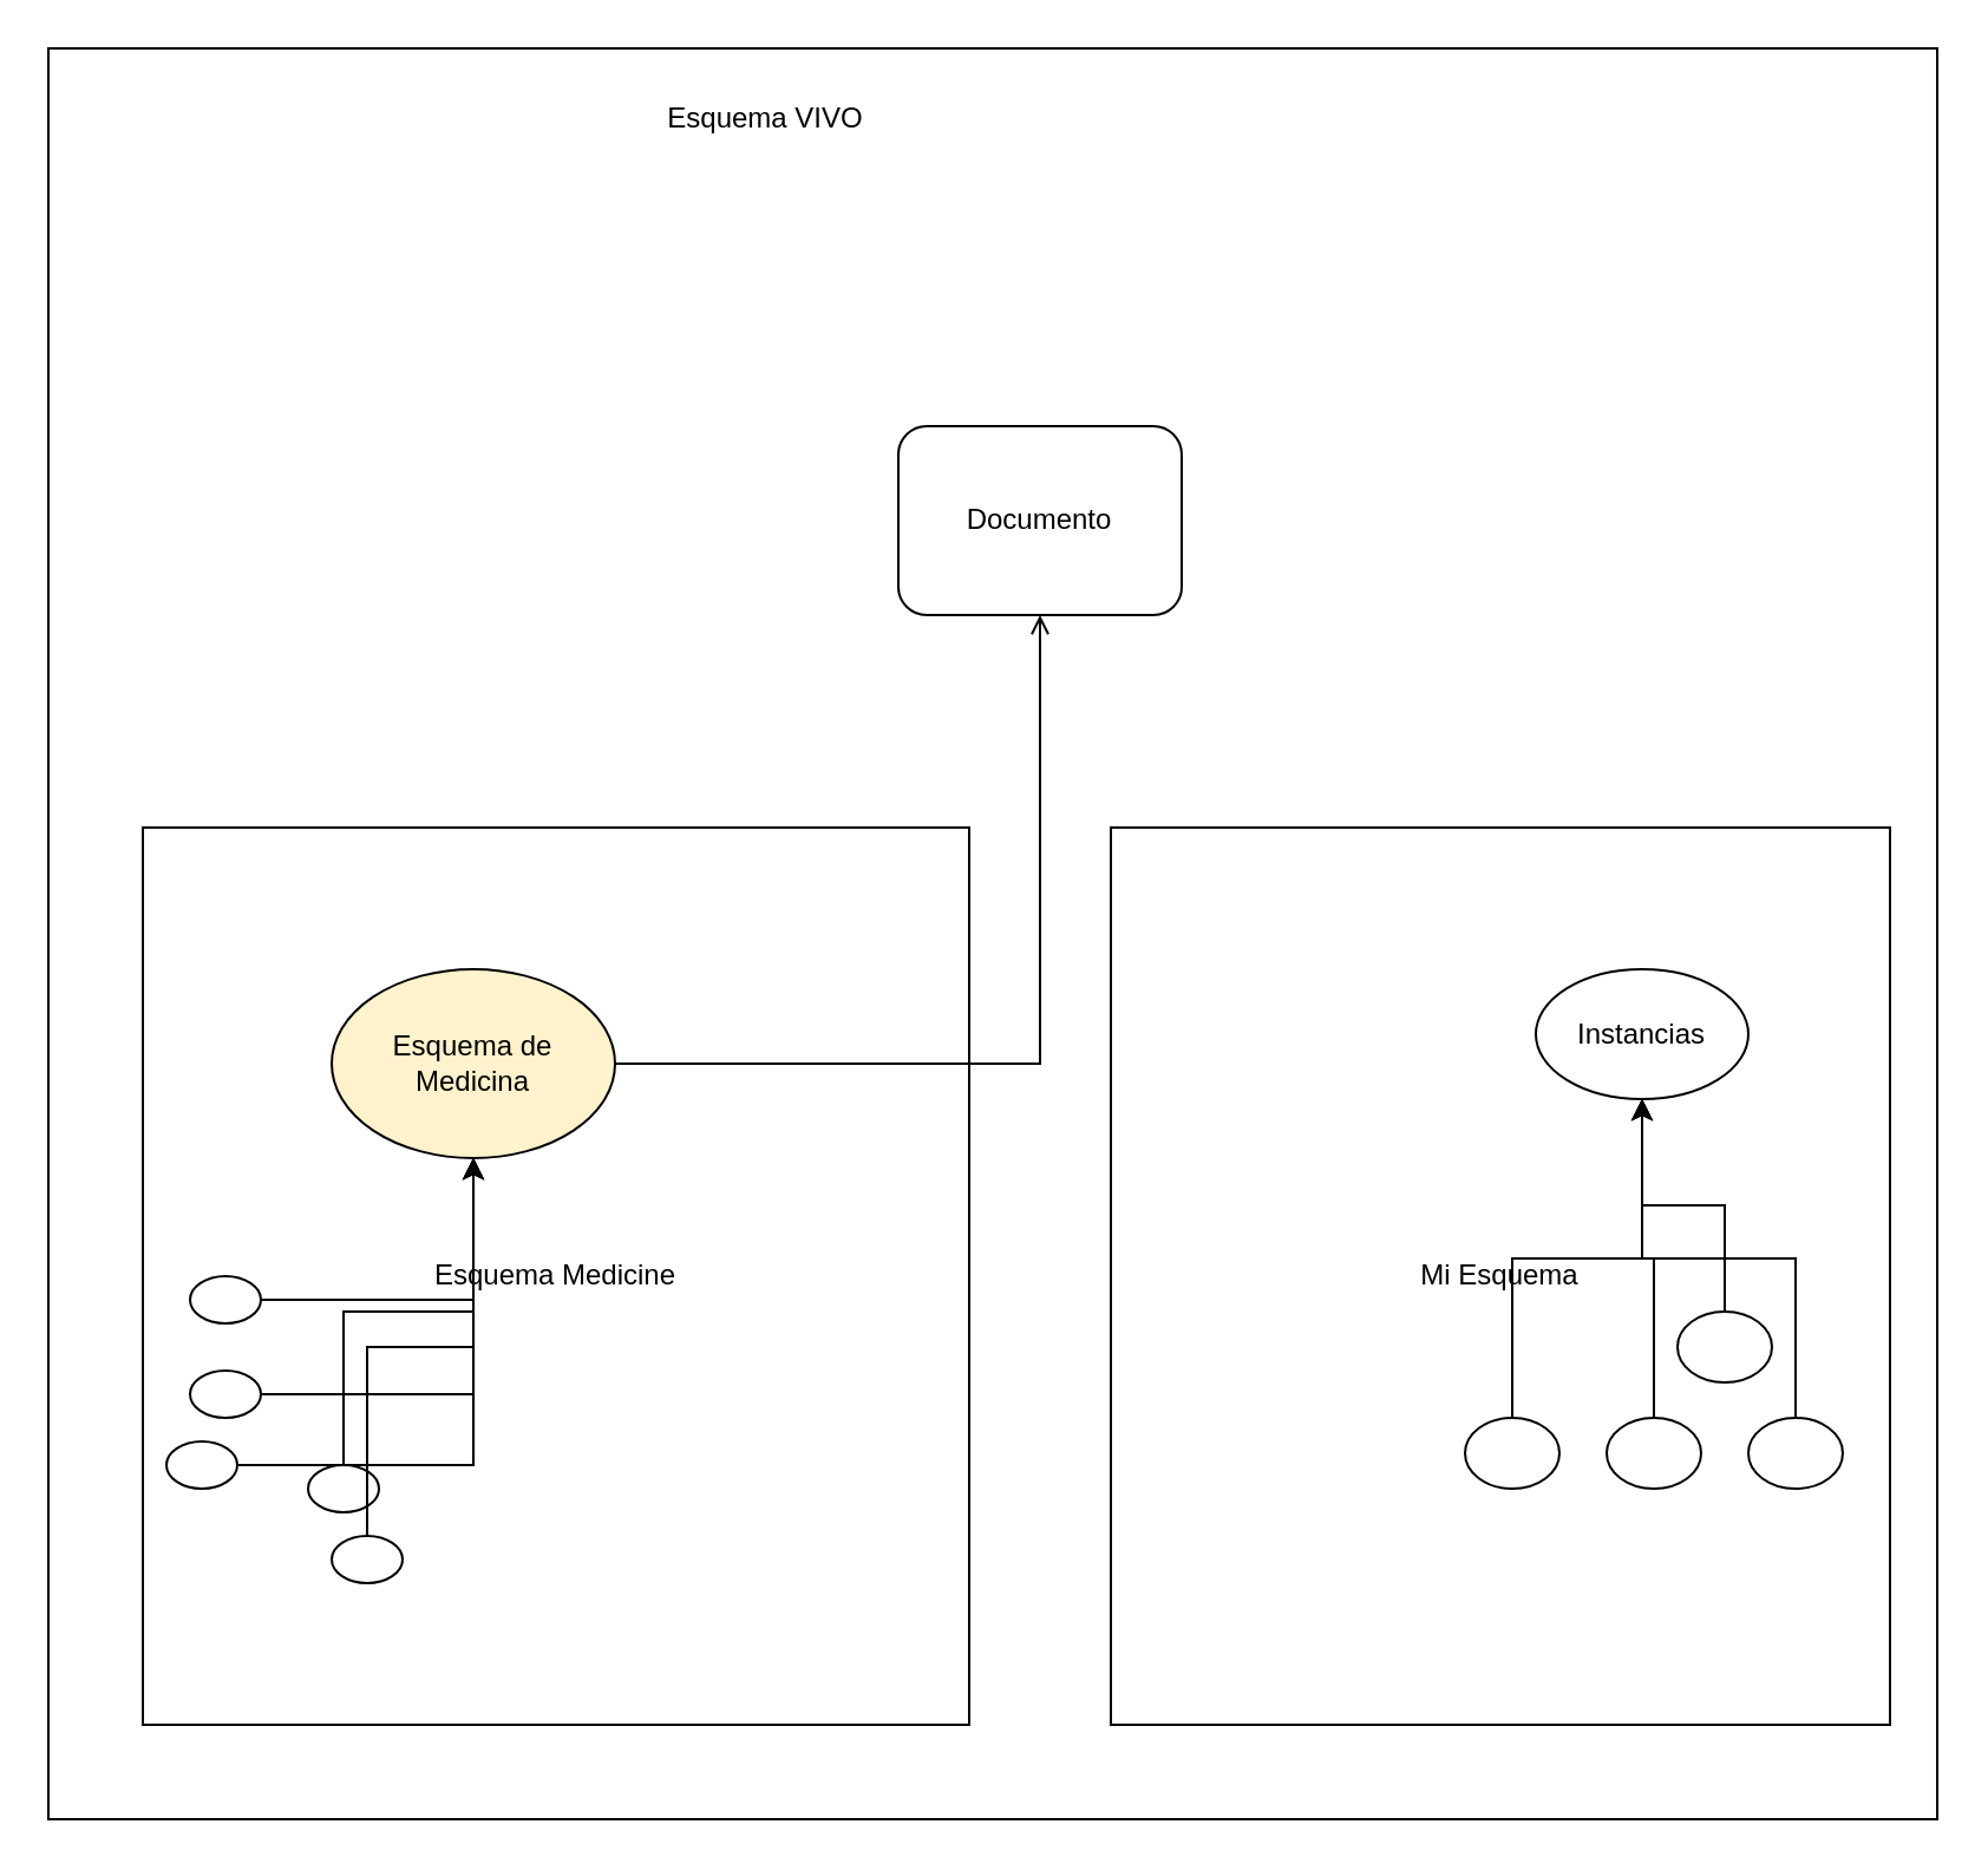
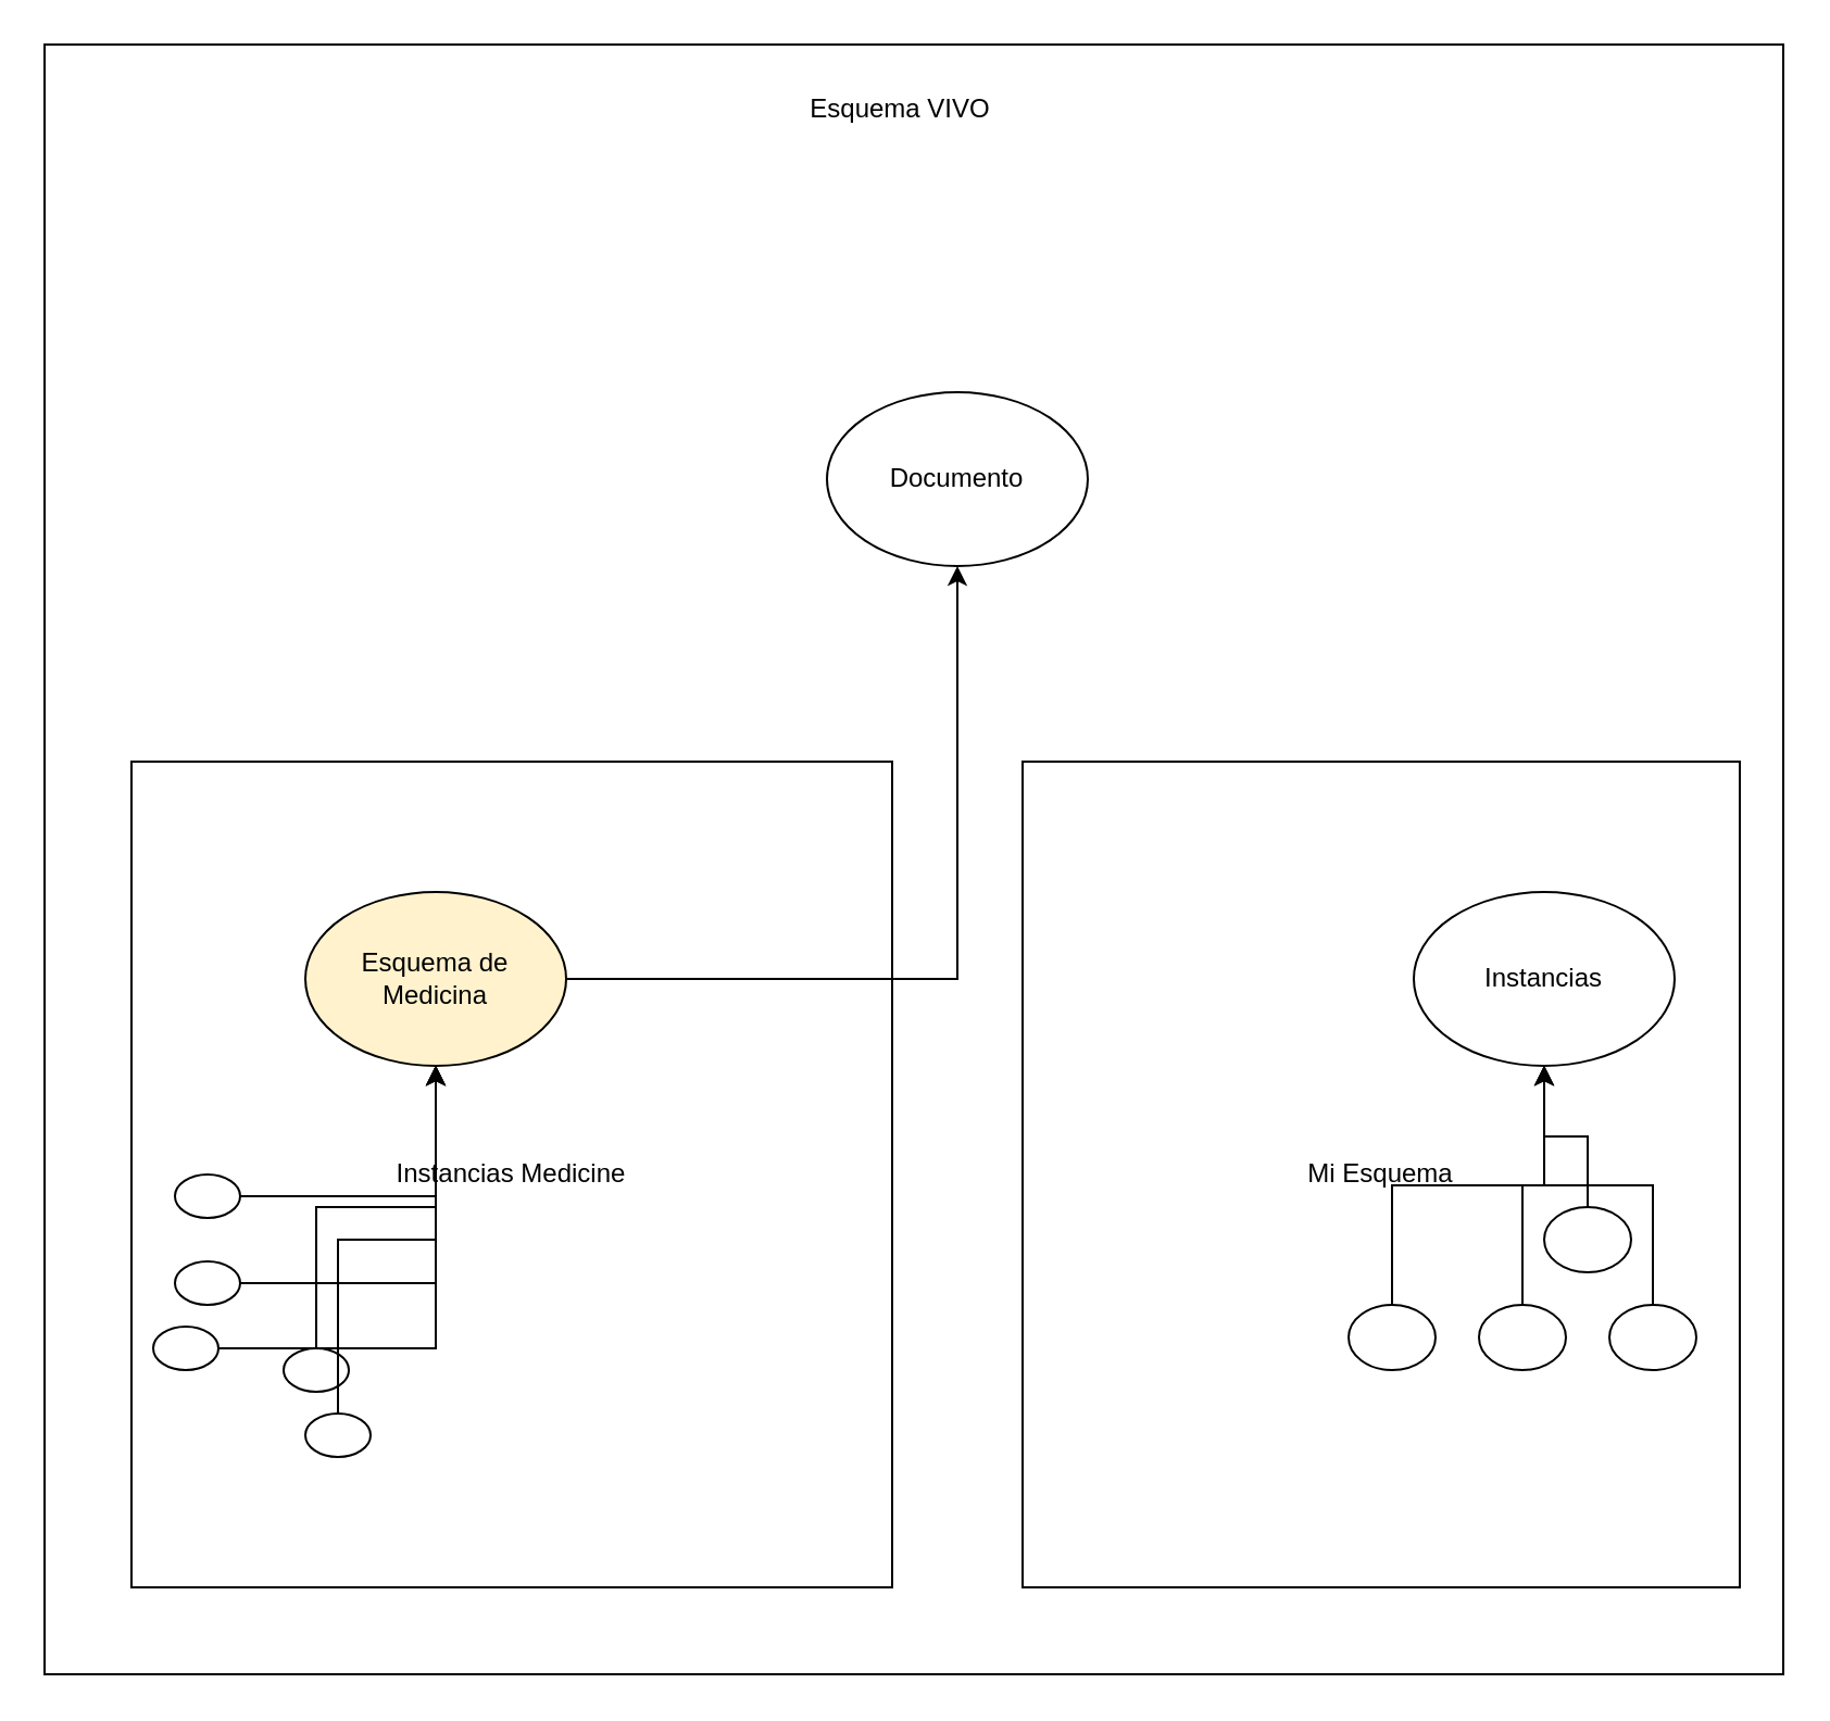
  <mxCell id="0" />
  <mxCell id="1" parent="0" />
  <mxCell id="2" value="" style="rounded=0;whiteSpace=wrap;html=1;" vertex="1" parent="1"><mxGeometry x="20" y="20" width="800" height="750" as="geometry" /></mxCell>
  <mxCell id="3" value="Mi Esquema" style="rounded=0;whiteSpace=wrap;html=1;" vertex="1" parent="1"><mxGeometry x="470" y="350" width="330" height="380" as="geometry" /></mxCell>
- <mxCell id="4" value="Esquema Medicine" style="rounded=0;whiteSpace=wrap;html=1;" vertex="1" parent="1"><mxGeometry x="60" y="350" width="350" height="380" as="geometry" /></mxCell>
- <mxCell id="5" value="Documento" style="whiteSpace=wrap;html=1;rounded=1;" vertex="1" parent="1"><mxGeometry x="380" y="180" width="120" height="80" as="geometry" /></mxCell>
- <mxCell id="6" style="edgeStyle=orthogonalEdgeStyle;rounded=0;orthogonalLoop=1;jettySize=auto;html=1;entryX=0.5;entryY=1;entryDx=0;entryDy=0;endArrow=open;" edge="1" parent="1" source="7" target="5"><mxGeometry relative="1" as="geometry" /></mxCell>
+ <mxCell id="4" value="Instancias Medicine" style="rounded=0;whiteSpace=wrap;html=1;" vertex="1" parent="1"><mxGeometry x="60" y="350" width="350" height="380" as="geometry" /></mxCell>
+ <mxCell id="5" value="Documento" style="ellipse;whiteSpace=wrap;html=1;" vertex="1" parent="1"><mxGeometry x="380" y="180" width="120" height="80" as="geometry" /></mxCell>
+ <mxCell id="6" style="edgeStyle=orthogonalEdgeStyle;rounded=0;orthogonalLoop=1;jettySize=auto;html=1;entryX=0.5;entryY=1;entryDx=0;entryDy=0;" edge="1" parent="1" source="7" target="5"><mxGeometry relative="1" as="geometry" /></mxCell>
  <mxCell id="7" value="Esquema de Medicina" style="ellipse;whiteSpace=wrap;html=1;fillColor=#fff2cc;" vertex="1" parent="1"><mxGeometry x="140" y="410" width="120" height="80" as="geometry" /></mxCell>
- <mxCell id="8" value="Instancias" style="ellipse;whiteSpace=wrap;html=1;" vertex="1" parent="1"><mxGeometry x="650" y="410" width="90" height="55" as="geometry" /></mxCell>
- <mxCell id="9" value="Esquema VIVO" style="text;html=1;strokeColor=none;fillColor=none;align=center;verticalAlign=middle;whiteSpace=wrap;rounded=0;" vertex="1" parent="1"><mxGeometry x="274" y="40" width="100" height="20" as="geometry" /></mxCell>
+ <mxCell id="8" value="Instancias" style="ellipse;whiteSpace=wrap;html=1;" vertex="1" parent="1"><mxGeometry x="650" y="410" width="120" height="80" as="geometry" /></mxCell>
+ <mxCell id="9" value="Esquema VIVO" style="text;html=1;strokeColor=none;fillColor=none;align=center;verticalAlign=middle;whiteSpace=wrap;rounded=0;" vertex="1" parent="1"><mxGeometry x="364" y="40" width="100" height="20" as="geometry" /></mxCell>
  <mxCell id="10" style="edgeStyle=orthogonalEdgeStyle;rounded=0;orthogonalLoop=1;jettySize=auto;html=1;" edge="1" parent="1" source="11" target="8"><mxGeometry relative="1" as="geometry" /></mxCell>
  <mxCell id="11" value="" style="ellipse;whiteSpace=wrap;html=1;" vertex="1" parent="1"><mxGeometry x="620" y="600" width="40" height="30" as="geometry" /></mxCell>
  <mxCell id="12" style="edgeStyle=orthogonalEdgeStyle;rounded=0;orthogonalLoop=1;jettySize=auto;html=1;" edge="1" parent="1" source="13" target="8"><mxGeometry relative="1" as="geometry" /></mxCell>
  <mxCell id="13" value="" style="ellipse;whiteSpace=wrap;html=1;" vertex="1" parent="1"><mxGeometry x="710" y="555" width="40" height="30" as="geometry" /></mxCell>
  <mxCell id="14" style="edgeStyle=orthogonalEdgeStyle;rounded=0;orthogonalLoop=1;jettySize=auto;html=1;" edge="1" parent="1" source="15" target="8"><mxGeometry relative="1" as="geometry" /></mxCell>
  <mxCell id="15" value="" style="ellipse;whiteSpace=wrap;html=1;" vertex="1" parent="1"><mxGeometry x="740" y="600" width="40" height="30" as="geometry" /></mxCell>
  <mxCell id="16" style="edgeStyle=orthogonalEdgeStyle;rounded=0;orthogonalLoop=1;jettySize=auto;html=1;" edge="1" parent="1" source="17" target="8"><mxGeometry relative="1" as="geometry" /></mxCell>
  <mxCell id="17" value="" style="ellipse;whiteSpace=wrap;html=1;" vertex="1" parent="1"><mxGeometry x="680" y="600" width="40" height="30" as="geometry" /></mxCell>
  <mxCell id="18" style="edgeStyle=orthogonalEdgeStyle;rounded=0;orthogonalLoop=1;jettySize=auto;html=1;" edge="1" parent="1" source="19" target="7"><mxGeometry relative="1" as="geometry" /></mxCell>
  <mxCell id="19" value="" style="ellipse;whiteSpace=wrap;html=1;" vertex="1" parent="1"><mxGeometry x="80" y="540" width="30" height="20" as="geometry" /></mxCell>
  <mxCell id="20" style="edgeStyle=orthogonalEdgeStyle;rounded=0;orthogonalLoop=1;jettySize=auto;html=1;" edge="1" parent="1" source="21" target="7"><mxGeometry relative="1" as="geometry" /></mxCell>
  <mxCell id="21" value="" style="ellipse;whiteSpace=wrap;html=1;" vertex="1" parent="1"><mxGeometry x="80" y="580" width="30" height="20" as="geometry" /></mxCell>
  <mxCell id="22" style="edgeStyle=orthogonalEdgeStyle;rounded=0;orthogonalLoop=1;jettySize=auto;html=1;" edge="1" parent="1" source="23" target="7"><mxGeometry relative="1" as="geometry" /></mxCell>
  <mxCell id="23" value="" style="ellipse;whiteSpace=wrap;html=1;" vertex="1" parent="1"><mxGeometry x="70" y="610" width="30" height="20" as="geometry" /></mxCell>
  <mxCell id="24" style="edgeStyle=orthogonalEdgeStyle;rounded=0;orthogonalLoop=1;jettySize=auto;html=1;" edge="1" parent="1" source="25" target="7"><mxGeometry relative="1" as="geometry" /></mxCell>
  <mxCell id="25" value="" style="ellipse;whiteSpace=wrap;html=1;" vertex="1" parent="1"><mxGeometry x="130" y="620" width="30" height="20" as="geometry" /></mxCell>
  <mxCell id="26" style="edgeStyle=orthogonalEdgeStyle;rounded=0;orthogonalLoop=1;jettySize=auto;html=1;entryX=0.5;entryY=1;entryDx=0;entryDy=0;" edge="1" parent="1" source="27" target="7"><mxGeometry relative="1" as="geometry" /></mxCell>
  <mxCell id="27" value="" style="ellipse;whiteSpace=wrap;html=1;" vertex="1" parent="1"><mxGeometry x="140" y="650" width="30" height="20" as="geometry" /></mxCell>
